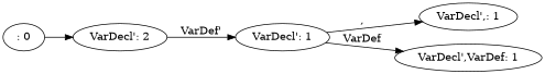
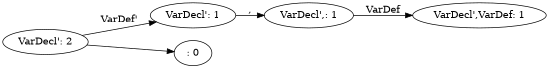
  digraph {
    rankdir=LR
    n1 [label="VarDecl': 2"]
    n2 [label="VarDecl': 1"]
    n3 [label=": 0"]
    n4 [label="VarDecl',: 1"]
    n5 [label="VarDecl',VarDef: 1"]
    n1 -> n2 [label="VarDef'"]
-   n3 -> n1
+   n1 -> n3
    n2 -> n4 [label=","]
-   n2 -> n5 [label=VarDef]
+   n4 -> n5 [label=VarDef]
  }
